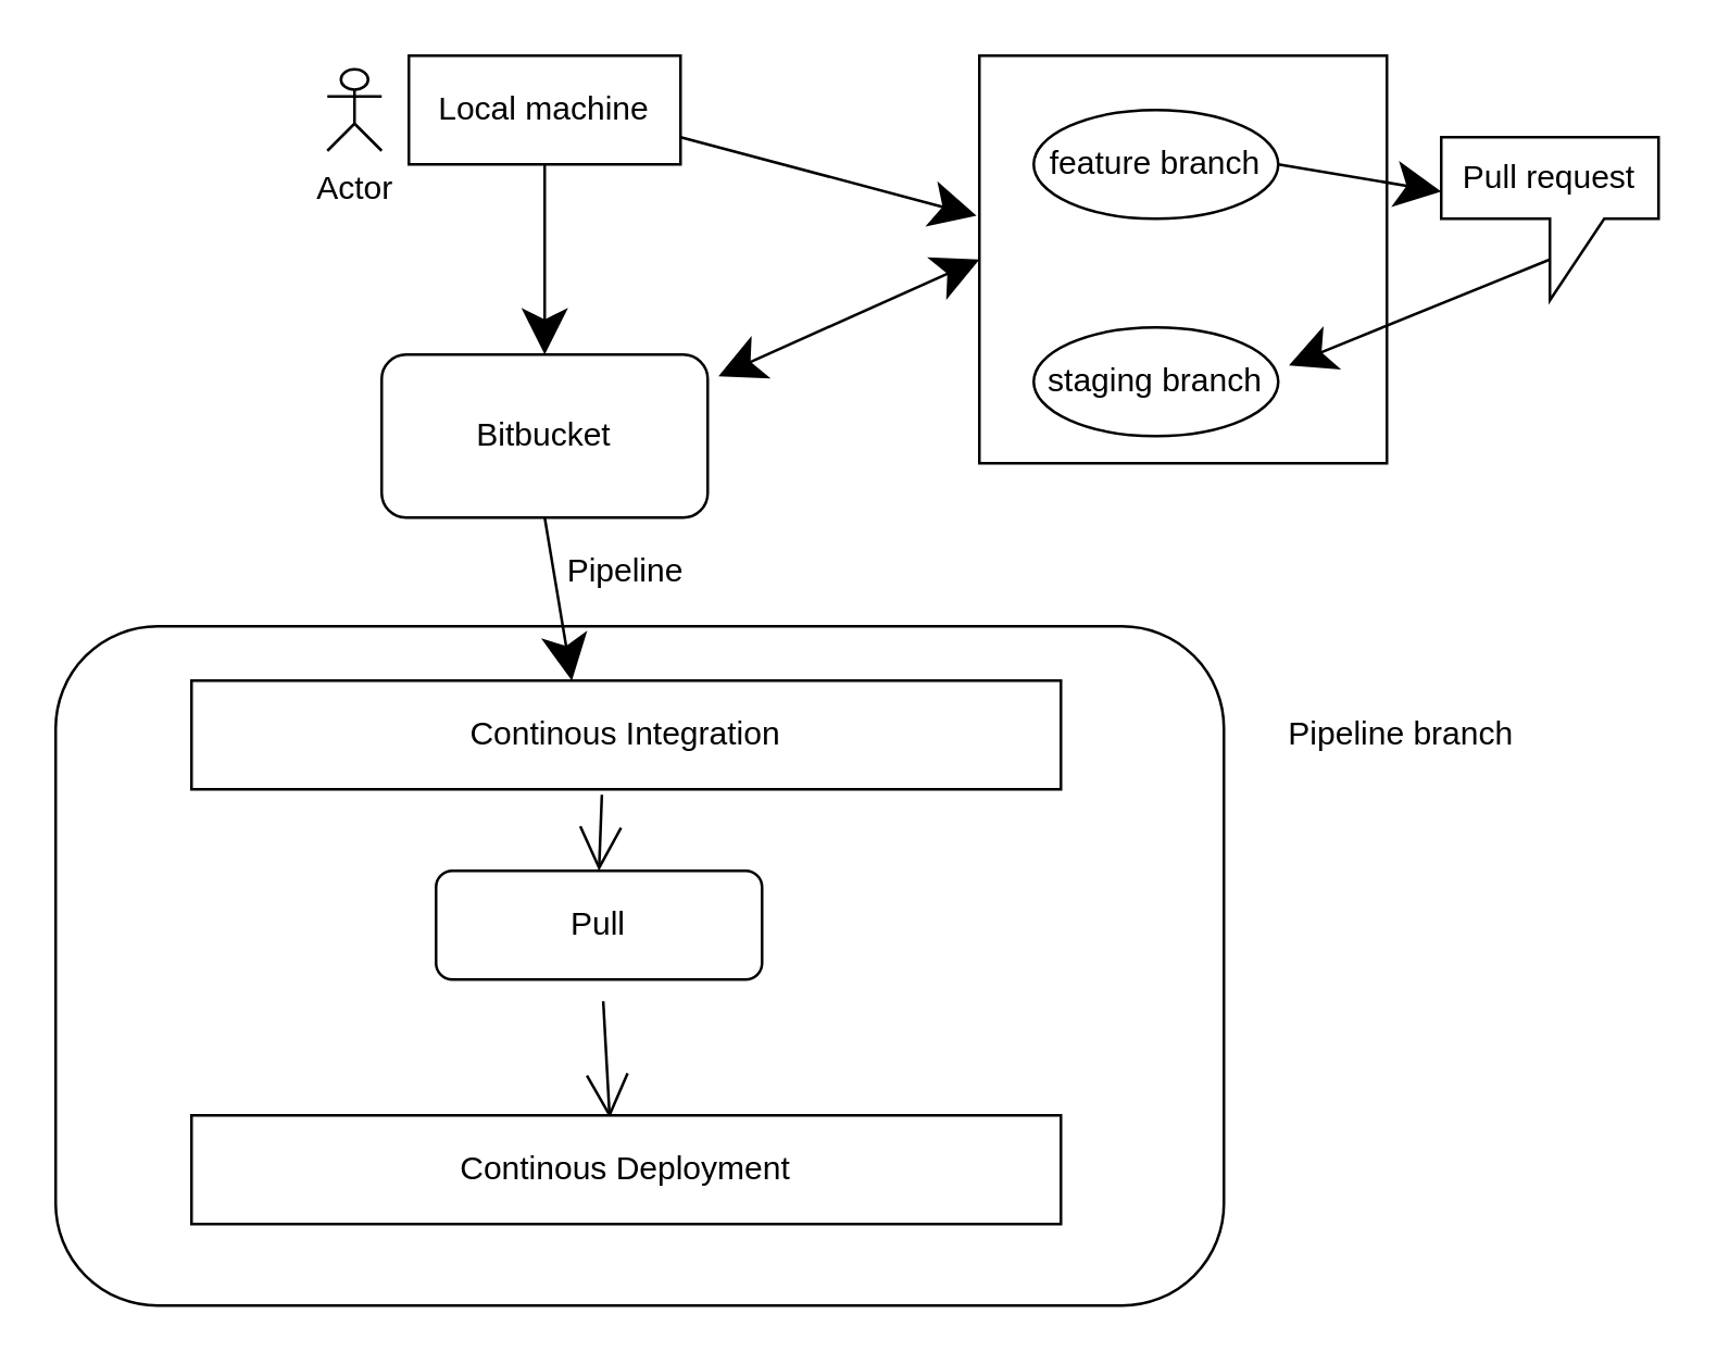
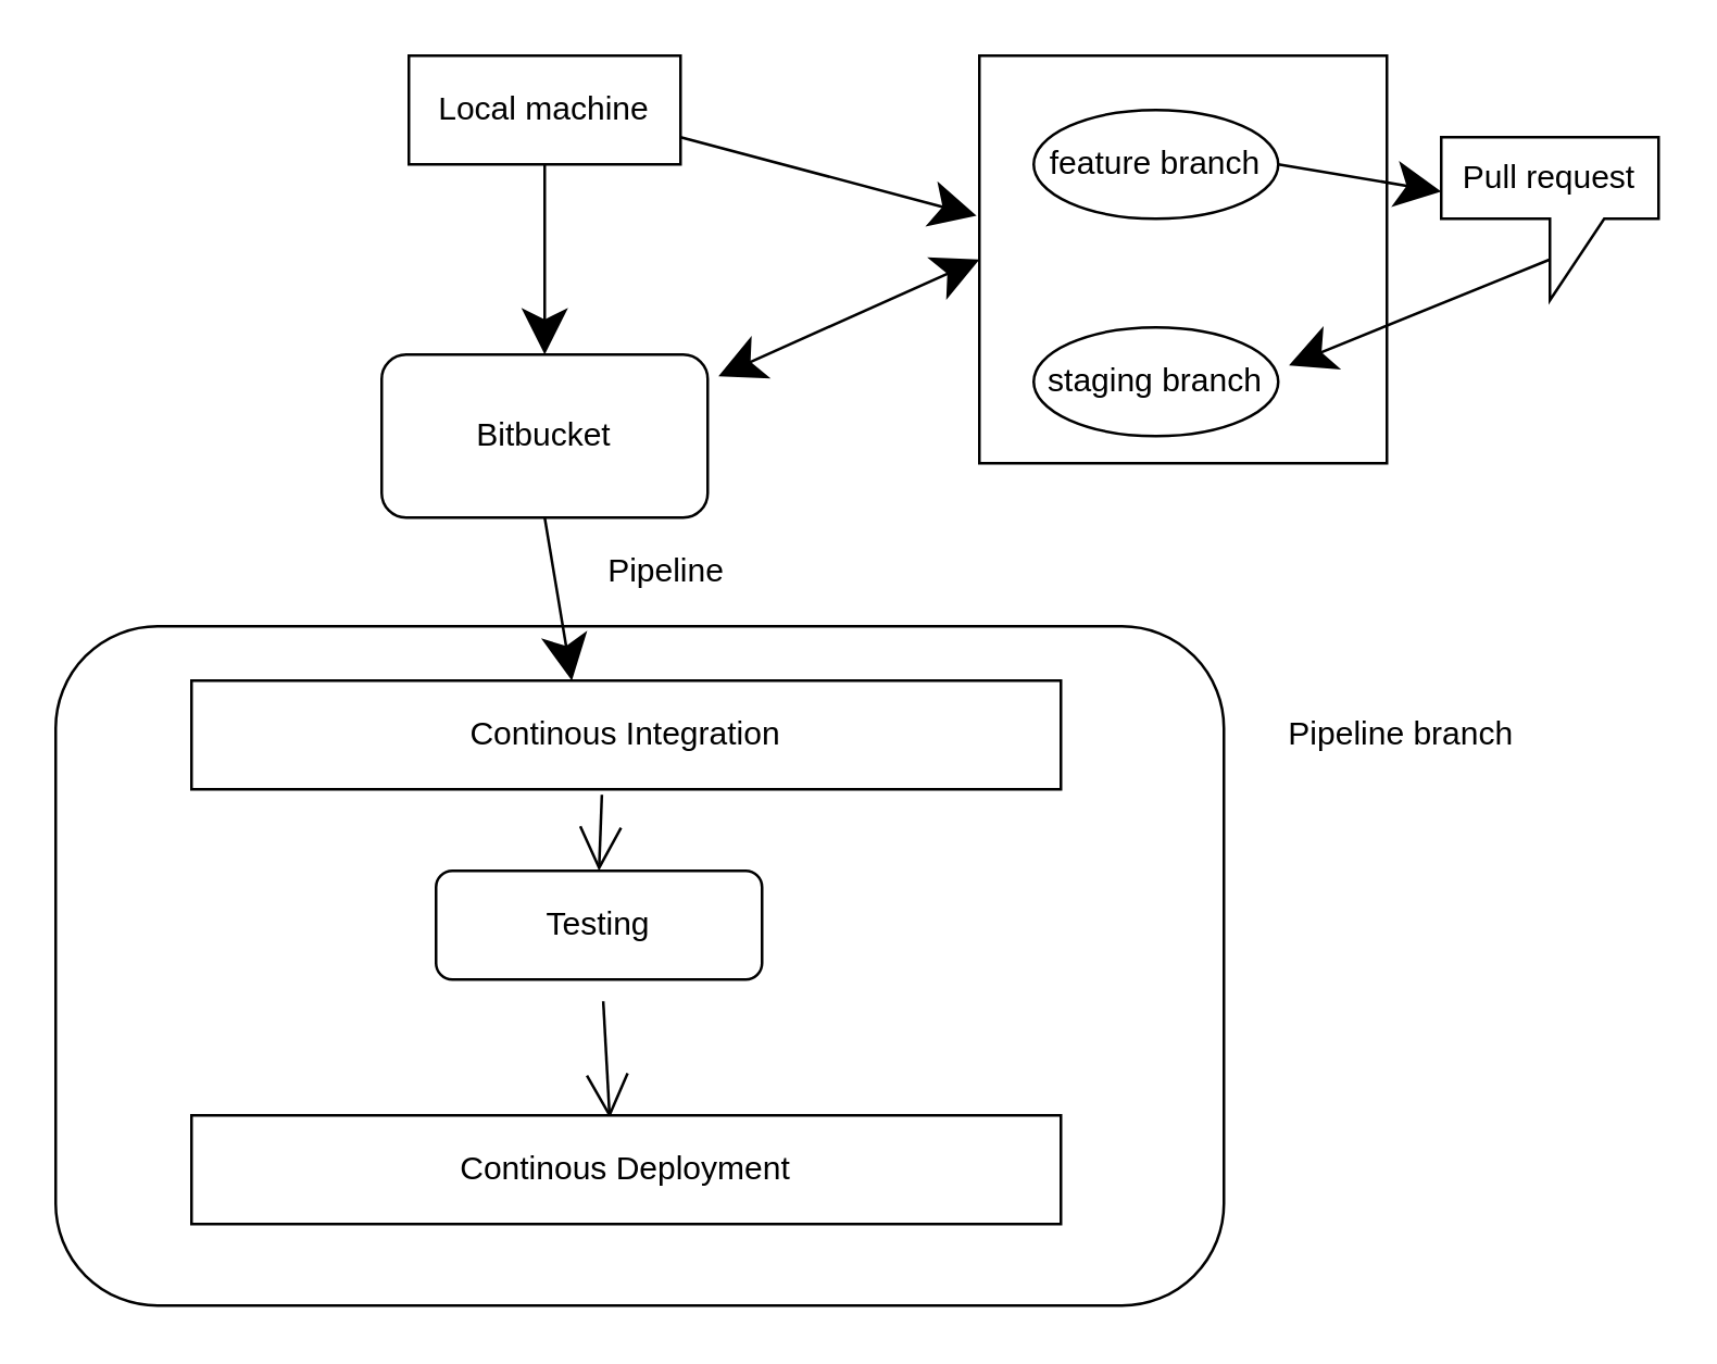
  <mxCell id="0" />
  <mxCell id="1" parent="0" />
  <mxCell id="2" style="edgeStyle=none;curved=1;rounded=0;orthogonalLoop=1;jettySize=auto;html=1;entryX=0.5;entryY=0;entryDx=0;entryDy=0;endArrow=classic;startSize=14;endSize=14;sourcePerimeterSpacing=8;targetPerimeterSpacing=8;exitX=0.5;exitY=1;exitDx=0;exitDy=0;" edge="1" parent="1" source="3" target="4"><mxGeometry relative="1" as="geometry" /></mxCell>
  <mxCell id="3" value="Local machine" style="rounded=0;whiteSpace=wrap;html=1;hachureGap=4;pointerEvents=0;" vertex="1" parent="1"><mxGeometry x="150" y="20" width="100" height="40" as="geometry" /></mxCell>
  <mxCell id="4" value="Bitbucket" style="rounded=1;whiteSpace=wrap;html=1;hachureGap=4;pointerEvents=0;" vertex="1" parent="1"><mxGeometry x="140" y="130" width="120" height="60" as="geometry" /></mxCell>
  <mxCell id="5" value="" style="whiteSpace=wrap;html=1;aspect=fixed;hachureGap=4;pointerEvents=0;" vertex="1" parent="1"><mxGeometry x="360" y="20" width="150" height="150" as="geometry" /></mxCell>
  <mxCell id="6" value="feature branch" style="ellipse;whiteSpace=wrap;html=1;hachureGap=4;pointerEvents=0;" vertex="1" parent="1"><mxGeometry x="380" y="40" width="90" height="40" as="geometry" /></mxCell>
  <mxCell id="7" value="staging branch" style="ellipse;whiteSpace=wrap;html=1;hachureGap=4;pointerEvents=0;" vertex="1" parent="1"><mxGeometry x="380" y="120" width="90" height="40" as="geometry" /></mxCell>
  <mxCell id="8" value="" style="endArrow=classic;startArrow=classic;html=1;startSize=14;endSize=14;sourcePerimeterSpacing=8;targetPerimeterSpacing=8;exitX=1.033;exitY=0.133;exitDx=0;exitDy=0;entryX=0;entryY=0.5;entryDx=0;entryDy=0;exitPerimeter=0;" edge="1" parent="1" source="4" target="5"><mxGeometry width="50" height="50" relative="1" as="geometry"><mxPoint x="260" y="80" as="sourcePoint" /><mxPoint x="310" y="40" as="targetPoint" /><Array as="points" /></mxGeometry></mxCell>
  <mxCell id="9" value="" style="endArrow=classic;html=1;startSize=14;endSize=14;sourcePerimeterSpacing=8;targetPerimeterSpacing=8;exitX=1;exitY=0.75;exitDx=0;exitDy=0;entryX=-0.007;entryY=0.393;entryDx=0;entryDy=0;entryPerimeter=0;" edge="1" parent="1" source="3" target="5"><mxGeometry width="50" height="50" relative="1" as="geometry"><mxPoint x="280" y="70" as="sourcePoint" /><mxPoint x="330" y="20" as="targetPoint" /></mxGeometry></mxCell>
  <mxCell id="10" value="Pull request" style="shape=callout;whiteSpace=wrap;html=1;perimeter=calloutPerimeter;hachureGap=4;pointerEvents=0;" vertex="1" parent="1"><mxGeometry x="530" y="50" width="80" height="60" as="geometry" /></mxCell>
  <mxCell id="11" value="" style="endArrow=classic;html=1;startSize=14;endSize=14;sourcePerimeterSpacing=8;targetPerimeterSpacing=8;" edge="1" parent="1"><mxGeometry width="50" height="50" relative="1" as="geometry"><mxPoint x="470" y="60" as="sourcePoint" /><mxPoint x="530" y="70" as="targetPoint" /></mxGeometry></mxCell>
  <mxCell id="12" value="" style="endArrow=classic;html=1;startSize=14;endSize=14;sourcePerimeterSpacing=8;targetPerimeterSpacing=8;entryX=1.044;entryY=0.35;entryDx=0;entryDy=0;entryPerimeter=0;" edge="1" parent="1" target="7"><mxGeometry width="50" height="50" relative="1" as="geometry"><mxPoint x="570" y="95" as="sourcePoint" /><mxPoint x="500" y="120" as="targetPoint" /></mxGeometry></mxCell>
  <mxCell id="13" value="" style="rounded=1;whiteSpace=wrap;html=1;hachureGap=4;pointerEvents=0;" vertex="1" parent="1"><mxGeometry x="20" y="230" width="430" height="250" as="geometry" /></mxCell>
  <mxCell id="14" value="" style="endArrow=classic;html=1;startSize=14;endSize=14;sourcePerimeterSpacing=8;targetPerimeterSpacing=8;exitX=0.5;exitY=1;exitDx=0;exitDy=0;entryX=0.5;entryY=0;entryDx=0;entryDy=0;" edge="1" parent="1" source="4"><mxGeometry width="50" height="50" relative="1" as="geometry"><mxPoint x="370" y="260" as="sourcePoint" /><mxPoint x="210" y="250" as="targetPoint" /><Array as="points" /></mxGeometry></mxCell>
- <mxCell id="15" value="Actor" style="shape=umlActor;verticalLabelPosition=bottom;verticalAlign=top;html=1;outlineConnect=0;hachureGap=4;pointerEvents=0;" vertex="1" parent="1"><mxGeometry x="120" y="25" width="20" height="30" as="geometry" /></mxCell>
- <mxCell id="16" value="Pipeline" style="text;html=1;strokeColor=none;fillColor=none;align=center;verticalAlign=middle;whiteSpace=wrap;rounded=0;hachureGap=4;pointerEvents=0;" vertex="1" parent="1"><mxGeometry x="210" y="200" width="40" height="20" as="geometry" /></mxCell>
+ <mxCell id="16" value="Pipeline" style="text;html=1;strokeColor=none;fillColor=none;align=center;verticalAlign=middle;whiteSpace=wrap;rounded=0;hachureGap=4;pointerEvents=0;" vertex="1" parent="1"><mxGeometry x="225" y="200" width="40" height="20" as="geometry" /></mxCell>
  <mxCell id="17" value="" style="edgeStyle=none;curved=1;rounded=0;orthogonalLoop=1;jettySize=auto;html=1;endArrow=open;startSize=14;endSize=14;sourcePerimeterSpacing=8;targetPerimeterSpacing=8;entryX=0.5;entryY=0;entryDx=0;entryDy=0;exitX=0.472;exitY=1.05;exitDx=0;exitDy=0;exitPerimeter=0;" edge="1" parent="1" source="18" target="20"><mxGeometry relative="1" as="geometry" /></mxCell>
  <mxCell id="18" value="Continous Integration" style="rounded=0;whiteSpace=wrap;html=1;hachureGap=4;pointerEvents=0;" vertex="1" parent="1"><mxGeometry x="70" y="250" width="320" height="40" as="geometry" /></mxCell>
  <mxCell id="19" value="" style="edgeStyle=none;curved=1;rounded=0;orthogonalLoop=1;jettySize=auto;html=1;endArrow=open;startSize=14;endSize=14;sourcePerimeterSpacing=8;targetPerimeterSpacing=8;entryX=0.481;entryY=0.025;entryDx=0;entryDy=0;entryPerimeter=0;" edge="1" parent="1" source="20" target="21"><mxGeometry relative="1" as="geometry"><mxPoint x="227" y="402" as="targetPoint" /></mxGeometry></mxCell>
- <mxCell id="20" value="Pull" style="rounded=1;whiteSpace=wrap;html=1;hachureGap=4;pointerEvents=0;" vertex="1" parent="1"><mxGeometry x="160" y="320" width="120" height="40" as="geometry" /></mxCell>
+ <mxCell id="20" value="Testing" style="rounded=1;whiteSpace=wrap;html=1;hachureGap=4;pointerEvents=0;" vertex="1" parent="1"><mxGeometry x="160" y="320" width="120" height="40" as="geometry" /></mxCell>
  <mxCell id="21" value="Continous Deployment" style="rounded=0;whiteSpace=wrap;html=1;hachureGap=4;pointerEvents=0;" vertex="1" parent="1"><mxGeometry x="70" y="410" width="320" height="40" as="geometry" /></mxCell>
  <mxCell id="22" value="Pipeline branch" style="text;html=1;align=center;verticalAlign=middle;resizable=0;points=[];autosize=1;strokeColor=none;fillColor=none;" vertex="1" parent="1"><mxGeometry x="450" y="260" width="130" height="20" as="geometry" /></mxCell>
